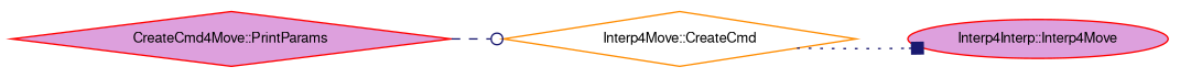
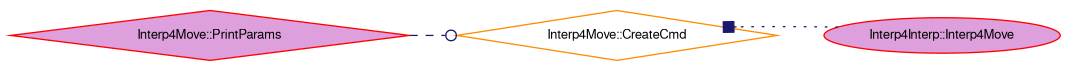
  digraph {
    rankdir=LR
    node [color=red fillcolor=plum fontname=FreeSans fontsize=10 shape=diamond style=filled]
    edge [color=midnightblue fontname=FreeSans fontsize=10 labelfontname=FreeSans labelfontsize=10]
-   n1 [fontcolor=black height=0.2 label="CreateCmd4Move::PrintParams" width=0.4]
+   n1 [fontcolor=black height=0.2 label="Interp4Move::PrintParams" width=0.4]
    n2 [color=darkorange fillcolor=white height=0.2 label="Interp4Move::CreateCmd" width=0.4]
    n3 [height=0.2 label="Interp4Interp::Interp4Move" shape=ellipse width=0.4]
    n1 -> n2 [arrowhead=odot style=dashed]
-   n2 -> n3 [arrowhead=box style=dotted]
+   n3 -> n2 [arrowhead=box style=dotted]
  }
